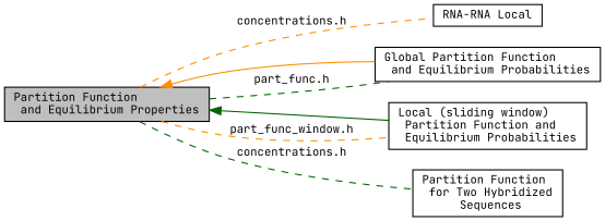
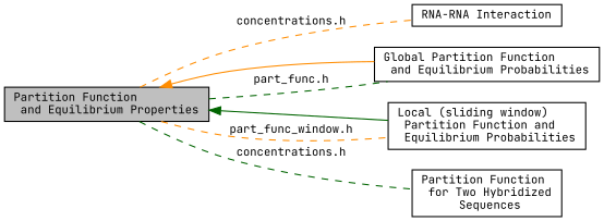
  digraph {
    rankdir=LR
    fontname="JetBrains Mono"
    node [color=black fontname="JetBrains Mono" fontsize=10 shape=box]
    edge [color=darkorange dir=none fontname="JetBrains Mono" fontsize=10 labelfontname=Helvetica labelfontsize=10 shape=plaintext style=dashed]
-   n1 [height=0.2 label="RNA-RNA Local" width=0.4]
+   n1 [height=0.2 label="RNA-RNA Interaction" width=0.4]
    n2 [height=0.2 label="Global Partition Function\l and Equilibrium Probabilities" width=0.4]
    n3 [height=0.2 label="Local (sliding window)\l Partition Function and\l Equilibrium Probabilities" width=0.4]
    n4 [height=0.2 label="Partition Function\l for Two Hybridized\l Sequences" width=0.4]
    n5 [fillcolor=grey75 fontcolor=black height=0.2 label="Partition Function\l and Equilibrium Properties" style=filled width=0.4]
    n5 -> n1 [label="concentrations.h"]
    n5 -> n2 [dir=back style=solid]
    n5 -> n2 [color=darkgreen label="part_func.h"]
    n5 -> n3 [dir=back style=solid color=darkgreen]
    n5 -> n3 [label="part_func_window.h"]
    n5 -> n4 [color=darkgreen label="concentrations.h"]
  }
